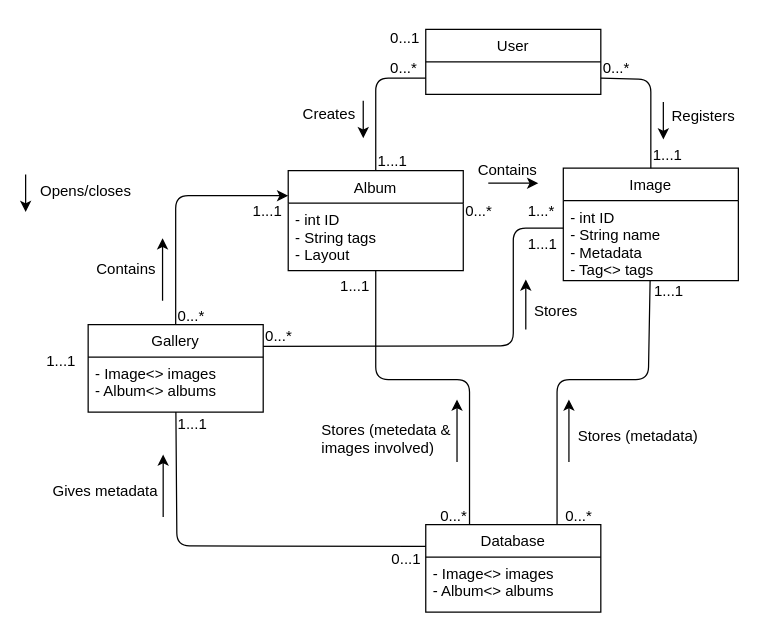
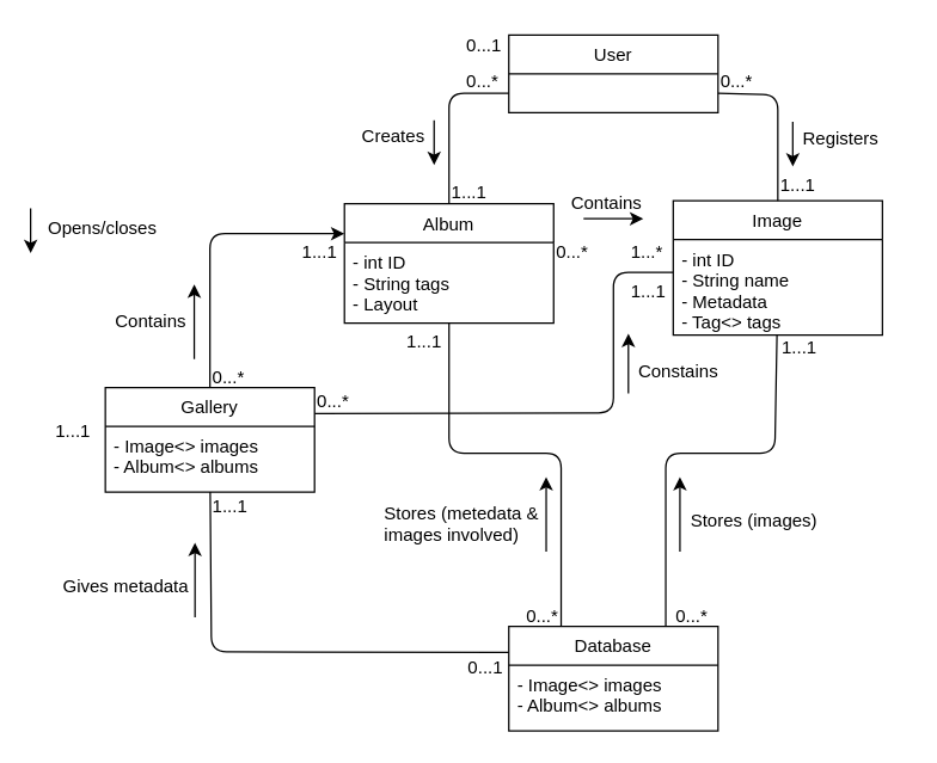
  <mxCell id="0" style=";html=1;" />
  <mxCell id="1" style=";html=1;" parent="0" />
  <mxCell id="2" value="User" style="swimlane;fontStyle=0;childLayout=stackLayout;horizontal=1;startSize=26;fillColor=none;horizontalStack=0;resizeParent=1;resizeParentMax=0;resizeLast=0;collapsible=1;marginBottom=0;" parent="1" vertex="1"><mxGeometry x="340" y="23" width="140" height="52" as="geometry" /></mxCell>
  <mxCell id="3" value=" " style="text;strokeColor=none;fillColor=none;align=left;verticalAlign=top;spacingLeft=4;spacingRight=4;overflow=hidden;rotatable=0;points=[[0,0.5],[1,0.5]];portConstraint=eastwest;" parent="2" vertex="1"><mxGeometry y="26" width="140" height="26" as="geometry" /></mxCell>
  <mxCell id="4" value="Image" style="swimlane;fontStyle=0;childLayout=stackLayout;horizontal=1;startSize=26;fillColor=none;horizontalStack=0;resizeParent=1;resizeParentMax=0;resizeLast=0;collapsible=1;marginBottom=0;" parent="1" vertex="1"><mxGeometry x="450" y="134" width="140" height="90" as="geometry" /></mxCell>
  <mxCell id="5" value="- int ID&#10;- String name&#10;- Metadata&#10;- Tag&lt;&gt; tags" style="text;strokeColor=none;fillColor=none;align=left;verticalAlign=top;spacingLeft=4;spacingRight=4;overflow=hidden;rotatable=0;points=[[0,0.5],[1,0.5]];portConstraint=eastwest;" parent="4" vertex="1"><mxGeometry y="26" width="140" height="64" as="geometry" /></mxCell>
  <mxCell id="6" value="" style="endArrow=none;html=1;exitX=0.5;exitY=0;exitDx=0;exitDy=0;entryX=1;entryY=0.5;entryDx=0;entryDy=0;" parent="1" source="4" target="3" edge="1"><mxGeometry width="50" height="50" relative="1" as="geometry"><mxPoint x="210" y="223" as="sourcePoint" /><mxPoint x="410" y="103" as="targetPoint" /><Array as="points"><mxPoint x="520" y="63" /></Array></mxGeometry></mxCell>
  <mxCell id="7" value="0...*" style="text;html=1;resizable=0;points=[];autosize=1;align=left;verticalAlign=top;spacingTop=-4;" parent="1" vertex="1"><mxGeometry x="480" y="44" width="40" height="20" as="geometry" /></mxCell>
  <mxCell id="8" value="1...1" style="text;html=1;resizable=0;points=[];autosize=1;align=left;verticalAlign=top;spacingTop=-4;" parent="1" vertex="1"><mxGeometry x="520" y="114" width="40" height="20" as="geometry" /></mxCell>
  <mxCell id="9" value="" style="endArrow=classic;html=1;" parent="1" edge="1"><mxGeometry width="50" height="50" relative="1" as="geometry"><mxPoint x="530" y="81" as="sourcePoint" /><mxPoint x="530" y="111" as="targetPoint" /></mxGeometry></mxCell>
  <mxCell id="10" value="Registers" style="text;html=1;resizable=0;points=[];autosize=1;align=left;verticalAlign=top;spacingTop=-4;" parent="1" vertex="1"><mxGeometry x="535" y="83" width="70" height="20" as="geometry" /></mxCell>
  <mxCell id="11" value="Album" style="swimlane;fontStyle=0;childLayout=stackLayout;horizontal=1;startSize=26;fillColor=none;horizontalStack=0;resizeParent=1;resizeParentMax=0;resizeLast=0;collapsible=1;marginBottom=0;" parent="1" vertex="1"><mxGeometry x="230" y="136" width="140" height="80" as="geometry" /></mxCell>
  <mxCell id="12" value="- int ID&#10;- String tags&#10;- Layout" style="text;strokeColor=none;fillColor=none;align=left;verticalAlign=top;spacingLeft=4;spacingRight=4;overflow=hidden;rotatable=0;points=[[0,0.5],[1,0.5]];portConstraint=eastwest;" parent="11" vertex="1"><mxGeometry y="26" width="140" height="54" as="geometry" /></mxCell>
  <mxCell id="13" value="" style="endArrow=none;html=1;entryX=0;entryY=0.5;entryDx=0;entryDy=0;exitX=0.5;exitY=0;exitDx=0;exitDy=0;" parent="1" source="11" target="3" edge="1"><mxGeometry width="50" height="50" relative="1" as="geometry"><mxPoint x="310" y="163" as="sourcePoint" /><mxPoint x="360" y="113" as="targetPoint" /><Array as="points"><mxPoint x="300" y="62" /></Array></mxGeometry></mxCell>
  <mxCell id="14" value="" style="endArrow=classic;html=1;" parent="1" edge="1"><mxGeometry width="50" height="50" relative="1" as="geometry"><mxPoint x="290" y="80" as="sourcePoint" /><mxPoint x="290" y="110" as="targetPoint" /></mxGeometry></mxCell>
  <mxCell id="15" value="Creates" style="text;html=1;resizable=0;points=[];autosize=1;align=left;verticalAlign=top;spacingTop=-4;" parent="1" vertex="1"><mxGeometry x="240" y="81" width="60" height="20" as="geometry" /></mxCell>
  <mxCell id="16" value="0...*" style="text;html=1;resizable=0;points=[];autosize=1;align=left;verticalAlign=top;spacingTop=-4;" parent="1" vertex="1"><mxGeometry x="310" y="44" width="40" height="20" as="geometry" /></mxCell>
  <mxCell id="17" value="1...1" style="text;html=1;resizable=0;points=[];autosize=1;align=left;verticalAlign=top;spacingTop=-4;" parent="1" vertex="1"><mxGeometry x="300" y="119" width="40" height="20" as="geometry" /></mxCell>
  <mxCell id="18" value="1...*" style="text;html=1;resizable=0;points=[];autosize=1;align=left;verticalAlign=top;spacingTop=-4;" parent="1" vertex="1"><mxGeometry x="420" y="159" width="40" height="20" as="geometry" /></mxCell>
  <mxCell id="19" value="0...*" style="text;html=1;resizable=0;points=[];autosize=1;align=left;verticalAlign=top;spacingTop=-4;" parent="1" vertex="1"><mxGeometry x="370" y="159" width="40" height="20" as="geometry" /></mxCell>
  <mxCell id="20" value="" style="endArrow=classic;html=1;" parent="1" edge="1"><mxGeometry width="50" height="50" relative="1" as="geometry"><mxPoint x="390" y="146" as="sourcePoint" /><mxPoint x="430" y="146" as="targetPoint" /></mxGeometry></mxCell>
  <mxCell id="21" value="Contains" style="text;html=1;resizable=0;points=[];autosize=1;align=left;verticalAlign=top;spacingTop=-4;" parent="1" vertex="1"><mxGeometry x="380" y="126" width="60" height="20" as="geometry" /></mxCell>
  <mxCell id="22" value="Gallery" style="swimlane;fontStyle=0;childLayout=stackLayout;horizontal=1;startSize=26;fillColor=none;horizontalStack=0;resizeParent=1;resizeParentMax=0;resizeLast=0;collapsible=1;marginBottom=0;" parent="1" vertex="1"><mxGeometry x="70" y="259" width="140" height="70" as="geometry" /></mxCell>
  <mxCell id="23" value="- Image&lt;&gt; images&#10;- Album&lt;&gt; albums" style="text;strokeColor=none;fillColor=none;align=left;verticalAlign=top;spacingLeft=4;spacingRight=4;overflow=hidden;rotatable=0;points=[[0,0.5],[1,0.5]];portConstraint=eastwest;" parent="22" vertex="1"><mxGeometry y="26" width="140" height="44" as="geometry" /></mxCell>
  <mxCell id="24" value="" style="endArrow=classic;html=1;" parent="1" edge="1"><mxGeometry width="50" height="50" relative="1" as="geometry"><mxPoint x="20" y="139" as="sourcePoint" /><mxPoint x="20" y="169" as="targetPoint" /><Array as="points"><mxPoint x="20" y="153" /></Array></mxGeometry></mxCell>
  <mxCell id="25" value="Opens/closes" style="text;html=1;resizable=0;points=[];autosize=1;align=left;verticalAlign=top;spacingTop=-4;" parent="1" vertex="1"><mxGeometry x="30" y="143" width="90" height="20" as="geometry" /></mxCell>
  <mxCell id="26" value="0...1" style="text;html=1;resizable=0;points=[];autosize=1;align=left;verticalAlign=top;spacingTop=-4;" parent="1" vertex="1"><mxGeometry x="310" y="20" width="40" height="20" as="geometry" /></mxCell>
  <mxCell id="27" value="1...1" style="text;html=1;resizable=0;points=[];autosize=1;align=left;verticalAlign=top;spacingTop=-4;" parent="1" vertex="1"><mxGeometry x="35" y="279" width="40" height="20" as="geometry" /></mxCell>
  <mxCell id="28" value="" style="endArrow=classic;html=1;entryX=0;entryY=0.25;entryDx=0;entryDy=0;exitX=0.5;exitY=0;exitDx=0;exitDy=0;" parent="1" source="22" target="11" edge="1"><mxGeometry width="50" height="50" relative="1" as="geometry"><mxPoint x="310" y="323" as="sourcePoint" /><mxPoint x="360" y="273" as="targetPoint" /><Array as="points"><mxPoint x="140" y="156" /></Array></mxGeometry></mxCell>
  <mxCell id="29" value="" style="endArrow=classic;html=1;" parent="1" edge="1"><mxGeometry width="50" height="50" relative="1" as="geometry"><mxPoint x="129.5" y="240" as="sourcePoint" /><mxPoint x="129.5" y="190" as="targetPoint" /></mxGeometry></mxCell>
  <mxCell id="30" value="Contains" style="text;html=1;resizable=0;points=[];autosize=1;align=left;verticalAlign=top;spacingTop=-4;" parent="1" vertex="1"><mxGeometry x="75" y="205" width="60" height="20" as="geometry" /></mxCell>
  <mxCell id="31" value="1...1" style="text;html=1;resizable=0;points=[];autosize=1;align=left;verticalAlign=top;spacingTop=-4;" parent="1" vertex="1"><mxGeometry x="200" y="159" width="40" height="20" as="geometry" /></mxCell>
  <mxCell id="32" value="0...*" style="text;html=1;resizable=0;points=[];autosize=1;align=left;verticalAlign=top;spacingTop=-4;" parent="1" vertex="1"><mxGeometry x="140" y="243" width="40" height="20" as="geometry" /></mxCell>
  <mxCell id="33" value="" style="endArrow=none;html=1;entryX=0;entryY=0.344;entryDx=0;entryDy=0;exitX=1;exitY=0.25;exitDx=0;exitDy=0;entryPerimeter=0;" parent="1" source="22" target="5" edge="1"><mxGeometry width="50" height="50" relative="1" as="geometry"><mxPoint x="350" y="293" as="sourcePoint" /><mxPoint x="400" y="243" as="targetPoint" /><Array as="points"><mxPoint x="410" y="276" /><mxPoint x="410" y="182" /></Array></mxGeometry></mxCell>
  <mxCell id="34" value="1...1" style="text;html=1;resizable=0;points=[];autosize=1;align=left;verticalAlign=top;spacingTop=-4;" parent="1" vertex="1"><mxGeometry x="420" y="185" width="40" height="20" as="geometry" /></mxCell>
  <mxCell id="35" value="0...*" style="text;html=1;resizable=0;points=[];autosize=1;align=left;verticalAlign=top;spacingTop=-4;" parent="1" vertex="1"><mxGeometry x="210" y="259" width="40" height="20" as="geometry" /></mxCell>
  <mxCell id="36" value="" style="endArrow=classic;html=1;" parent="1" edge="1"><mxGeometry width="50" height="50" relative="1" as="geometry"><mxPoint x="420" y="263" as="sourcePoint" /><mxPoint x="420" y="223" as="targetPoint" /></mxGeometry></mxCell>
- <mxCell id="37" value="Stores&lt;br&gt;" style="text;html=1;resizable=0;points=[];autosize=1;align=left;verticalAlign=top;spacingTop=-4;" parent="1" vertex="1"><mxGeometry x="425" y="239" width="70" height="20" as="geometry" /></mxCell>
+ <mxCell id="37" value="Constains&lt;br&gt;" style="text;html=1;resizable=0;points=[];autosize=1;align=left;verticalAlign=top;spacingTop=-4;" parent="1" vertex="1"><mxGeometry x="425" y="239" width="70" height="20" as="geometry" /></mxCell>
  <mxCell id="38" value="Database" style="swimlane;fontStyle=0;childLayout=stackLayout;horizontal=1;startSize=26;fillColor=none;horizontalStack=0;resizeParent=1;resizeParentMax=0;resizeLast=0;collapsible=1;marginBottom=0;" parent="1" vertex="1"><mxGeometry x="340" y="419" width="140" height="70" as="geometry" /></mxCell>
  <mxCell id="39" value="- Image&lt;&gt; images&#10;- Album&lt;&gt; albums" style="text;strokeColor=none;fillColor=none;align=left;verticalAlign=top;spacingLeft=4;spacingRight=4;overflow=hidden;rotatable=0;points=[[0,0.5],[1,0.5]];portConstraint=eastwest;" parent="38" vertex="1"><mxGeometry y="26" width="140" height="44" as="geometry" /></mxCell>
  <mxCell id="40" value="" style="endArrow=none;html=1;exitX=0.75;exitY=0;exitDx=0;exitDy=0;" parent="1" source="38" target="5" edge="1"><mxGeometry width="50" height="50" relative="1" as="geometry"><mxPoint x="460" y="393" as="sourcePoint" /><mxPoint x="510" y="343" as="targetPoint" /><Array as="points"><mxPoint x="445" y="303" /><mxPoint x="518" y="303" /></Array></mxGeometry></mxCell>
  <mxCell id="41" value="1...1" style="text;html=1;resizable=0;points=[];autosize=1;align=left;verticalAlign=top;spacingTop=-4;" parent="1" vertex="1"><mxGeometry x="521" y="223" width="40" height="20" as="geometry" /></mxCell>
  <mxCell id="42" value="0...*" style="text;html=1;resizable=0;points=[];autosize=1;align=left;verticalAlign=top;spacingTop=-4;" parent="1" vertex="1"><mxGeometry x="450" y="403" width="40" height="20" as="geometry" /></mxCell>
  <mxCell id="43" value="" style="endArrow=classic;html=1;" parent="1" edge="1"><mxGeometry width="50" height="50" relative="1" as="geometry"><mxPoint x="454.5" y="369" as="sourcePoint" /><mxPoint x="454.5" y="319" as="targetPoint" /></mxGeometry></mxCell>
- <mxCell id="44" value="Stores (metadata)" style="text;html=1;resizable=0;points=[];autosize=1;align=left;verticalAlign=top;spacingTop=-4;" parent="1" vertex="1"><mxGeometry x="459.5" y="339" width="110" height="20" as="geometry" /></mxCell>
+ <mxCell id="44" value="Stores (images)" style="text;html=1;resizable=0;points=[];autosize=1;align=left;verticalAlign=top;spacingTop=-4;" parent="1" vertex="1"><mxGeometry x="459.5" y="339" width="110" height="20" as="geometry" /></mxCell>
  <mxCell id="45" value="" style="endArrow=none;html=1;exitX=0;exitY=0.25;exitDx=0;exitDy=0;" parent="1" source="38" target="23" edge="1"><mxGeometry width="50" height="50" relative="1" as="geometry"><mxPoint x="210" y="463" as="sourcePoint" /><mxPoint x="138" y="343" as="targetPoint" /><Array as="points"><mxPoint x="141" y="436" /></Array></mxGeometry></mxCell>
  <mxCell id="46" value="1...1" style="text;html=1;resizable=0;points=[];autosize=1;align=left;verticalAlign=top;spacingTop=-4;" parent="1" vertex="1"><mxGeometry x="140" y="329" width="40" height="20" as="geometry" /></mxCell>
  <mxCell id="47" value="0...1" style="text;html=1;resizable=0;points=[];autosize=1;align=left;verticalAlign=top;spacingTop=-4;" parent="1" vertex="1"><mxGeometry x="311" y="437" width="40" height="20" as="geometry" /></mxCell>
  <mxCell id="48" value="" style="endArrow=classic;html=1;" parent="1" edge="1"><mxGeometry width="50" height="50" relative="1" as="geometry"><mxPoint x="130" y="413" as="sourcePoint" /><mxPoint x="130" y="363" as="targetPoint" /></mxGeometry></mxCell>
  <mxCell id="49" value="Gives metadata" style="text;html=1;resizable=0;points=[];autosize=1;align=left;verticalAlign=top;spacingTop=-4;" parent="1" vertex="1"><mxGeometry x="40" y="383" width="100" height="20" as="geometry" /></mxCell>
  <mxCell id="50" value="" style="endArrow=none;html=1;exitX=0.25;exitY=0;exitDx=0;exitDy=0;" parent="1" source="38" target="12" edge="1"><mxGeometry width="50" height="50" relative="1" as="geometry"><mxPoint x="290" y="353" as="sourcePoint" /><mxPoint x="303" y="223" as="targetPoint" /><Array as="points"><mxPoint x="375" y="303" /><mxPoint x="300" y="303" /></Array></mxGeometry></mxCell>
  <mxCell id="51" value="" style="endArrow=classic;html=1;" parent="1" edge="1"><mxGeometry width="50" height="50" relative="1" as="geometry"><mxPoint x="365" y="369" as="sourcePoint" /><mxPoint x="365" y="319" as="targetPoint" /></mxGeometry></mxCell>
  <mxCell id="52" value="Stores (metedata &amp;amp; &lt;br&gt;images involved)" style="text;html=1;resizable=0;points=[];autosize=1;align=left;verticalAlign=top;spacingTop=-4;" parent="1" vertex="1"><mxGeometry x="255" y="334" width="120" height="30" as="geometry" /></mxCell>
  <mxCell id="53" value="0...*" style="text;html=1;resizable=0;points=[];autosize=1;align=left;verticalAlign=top;spacingTop=-4;" parent="1" vertex="1"><mxGeometry x="350" y="403" width="40" height="20" as="geometry" /></mxCell>
  <mxCell id="54" value="1...1" style="text;html=1;resizable=0;points=[];autosize=1;align=left;verticalAlign=top;spacingTop=-4;" parent="1" vertex="1"><mxGeometry x="270" y="219" width="40" height="20" as="geometry" /></mxCell>
